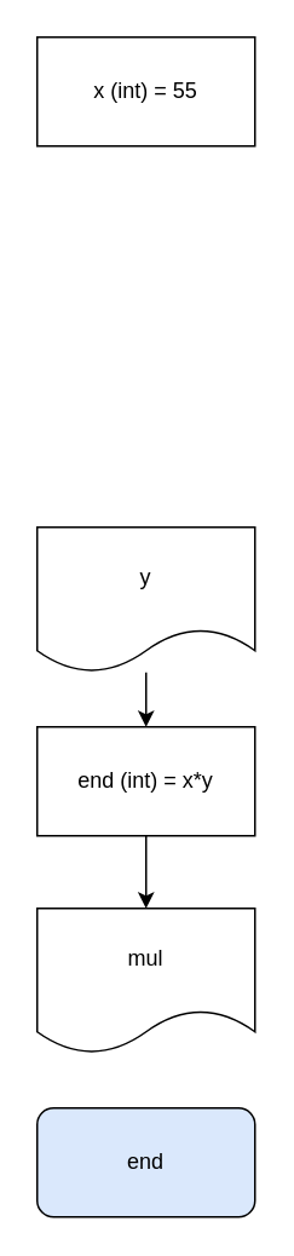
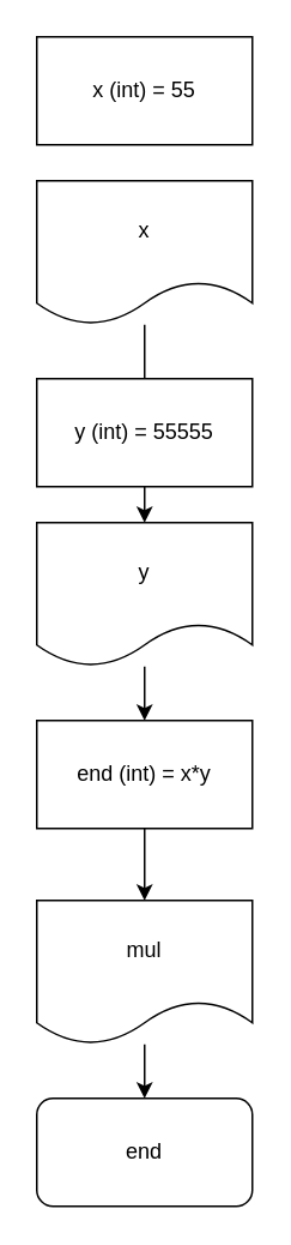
  <mxCell id="0" />
  <mxCell id="1" parent="0" />
  <mxCell id="2" value="x (int) = 55" style="rounded=0;whiteSpace=wrap;html=1;" vertex="1" parent="1"><mxGeometry x="20" y="20" width="120" height="60" as="geometry" /></mxCell>
+ <mxCell id="3" value="" style="edgeStyle=orthogonalEdgeStyle;rounded=0;orthogonalLoop=1;jettySize=auto;html=1;" edge="1" parent="1" source="4" target="7"><mxGeometry relative="1" as="geometry" /></mxCell>
+ <mxCell id="4" value="x" style="shape=document;whiteSpace=wrap;html=1;boundedLbl=1;" vertex="1" parent="1"><mxGeometry x="20" y="100" width="120" height="80" as="geometry" /></mxCell>
+ <mxCell id="5" value="y (int) = 55555" style="rounded=0;whiteSpace=wrap;html=1;" vertex="1" parent="1"><mxGeometry x="20" y="210" width="120" height="60" as="geometry" /></mxCell>
  <mxCell id="6" value="" style="edgeStyle=orthogonalEdgeStyle;rounded=0;orthogonalLoop=1;jettySize=auto;html=1;" edge="1" parent="1" source="7" target="9"><mxGeometry relative="1" as="geometry" /></mxCell>
  <mxCell id="7" value="y" style="shape=document;whiteSpace=wrap;html=1;boundedLbl=1;" vertex="1" parent="1"><mxGeometry x="20" y="290" width="120" height="80" as="geometry" /></mxCell>
  <mxCell id="8" value="" style="edgeStyle=orthogonalEdgeStyle;rounded=0;orthogonalLoop=1;jettySize=auto;html=1;" edge="1" parent="1" source="9" target="11"><mxGeometry relative="1" as="geometry" /></mxCell>
  <mxCell id="9" value="end (int) = x*y" style="rounded=0;whiteSpace=wrap;html=1;" vertex="1" parent="1"><mxGeometry x="20" y="400" width="120" height="60" as="geometry" /></mxCell>
+ <mxCell id="10" value="" style="edgeStyle=orthogonalEdgeStyle;rounded=0;orthogonalLoop=1;jettySize=auto;html=1;" edge="1" parent="1" source="11" target="12"><mxGeometry relative="1" as="geometry" /></mxCell>
  <mxCell id="11" value="mul" style="shape=document;whiteSpace=wrap;html=1;boundedLbl=1;" vertex="1" parent="1"><mxGeometry x="20" y="500" width="120" height="80" as="geometry" /></mxCell>
- <mxCell id="12" value="end" style="rounded=1;whiteSpace=wrap;html=1;fillColor=#dae8fc;" vertex="1" parent="1"><mxGeometry x="20" y="610" width="120" height="60" as="geometry" /></mxCell>
+ <mxCell id="12" value="end" style="rounded=1;whiteSpace=wrap;html=1;" vertex="1" parent="1"><mxGeometry x="20" y="610" width="120" height="60" as="geometry" /></mxCell>
